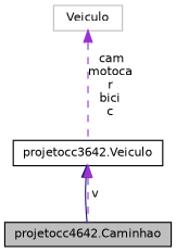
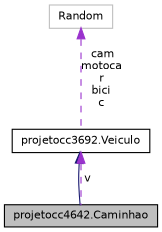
  digraph {
    node [color=black fillcolor=white fontname=Helvetica fontsize=10 shape=record style=filled]
    edge [color=darkorchid3 dir=back fontname=Helvetica fontsize=10 labelfontname=Helvetica labelfontsize=10 style=dashed]
    n1 [fillcolor=grey75 fontcolor=black height=0.2 label="projetocc4642.Caminhao" width=0.4]
-   n2 [height=0.2 label="projetocc3642.Veiculo" width=0.4]
-   n3 [color=grey75 height=0.2 label=Veiculo width=0.4]
+   n2 [height=0.2 label="projetocc3692.Veiculo" width=0.4]
+   n3 [color=grey75 height=0.2 label=Random width=0.4]
    n2 -> n1 [color=midnightblue style=solid]
    n2 -> n1 [label=" v"]
    n3 -> n2 [label=" cam\nmotoca\nr\nbici\nc"]
  }
